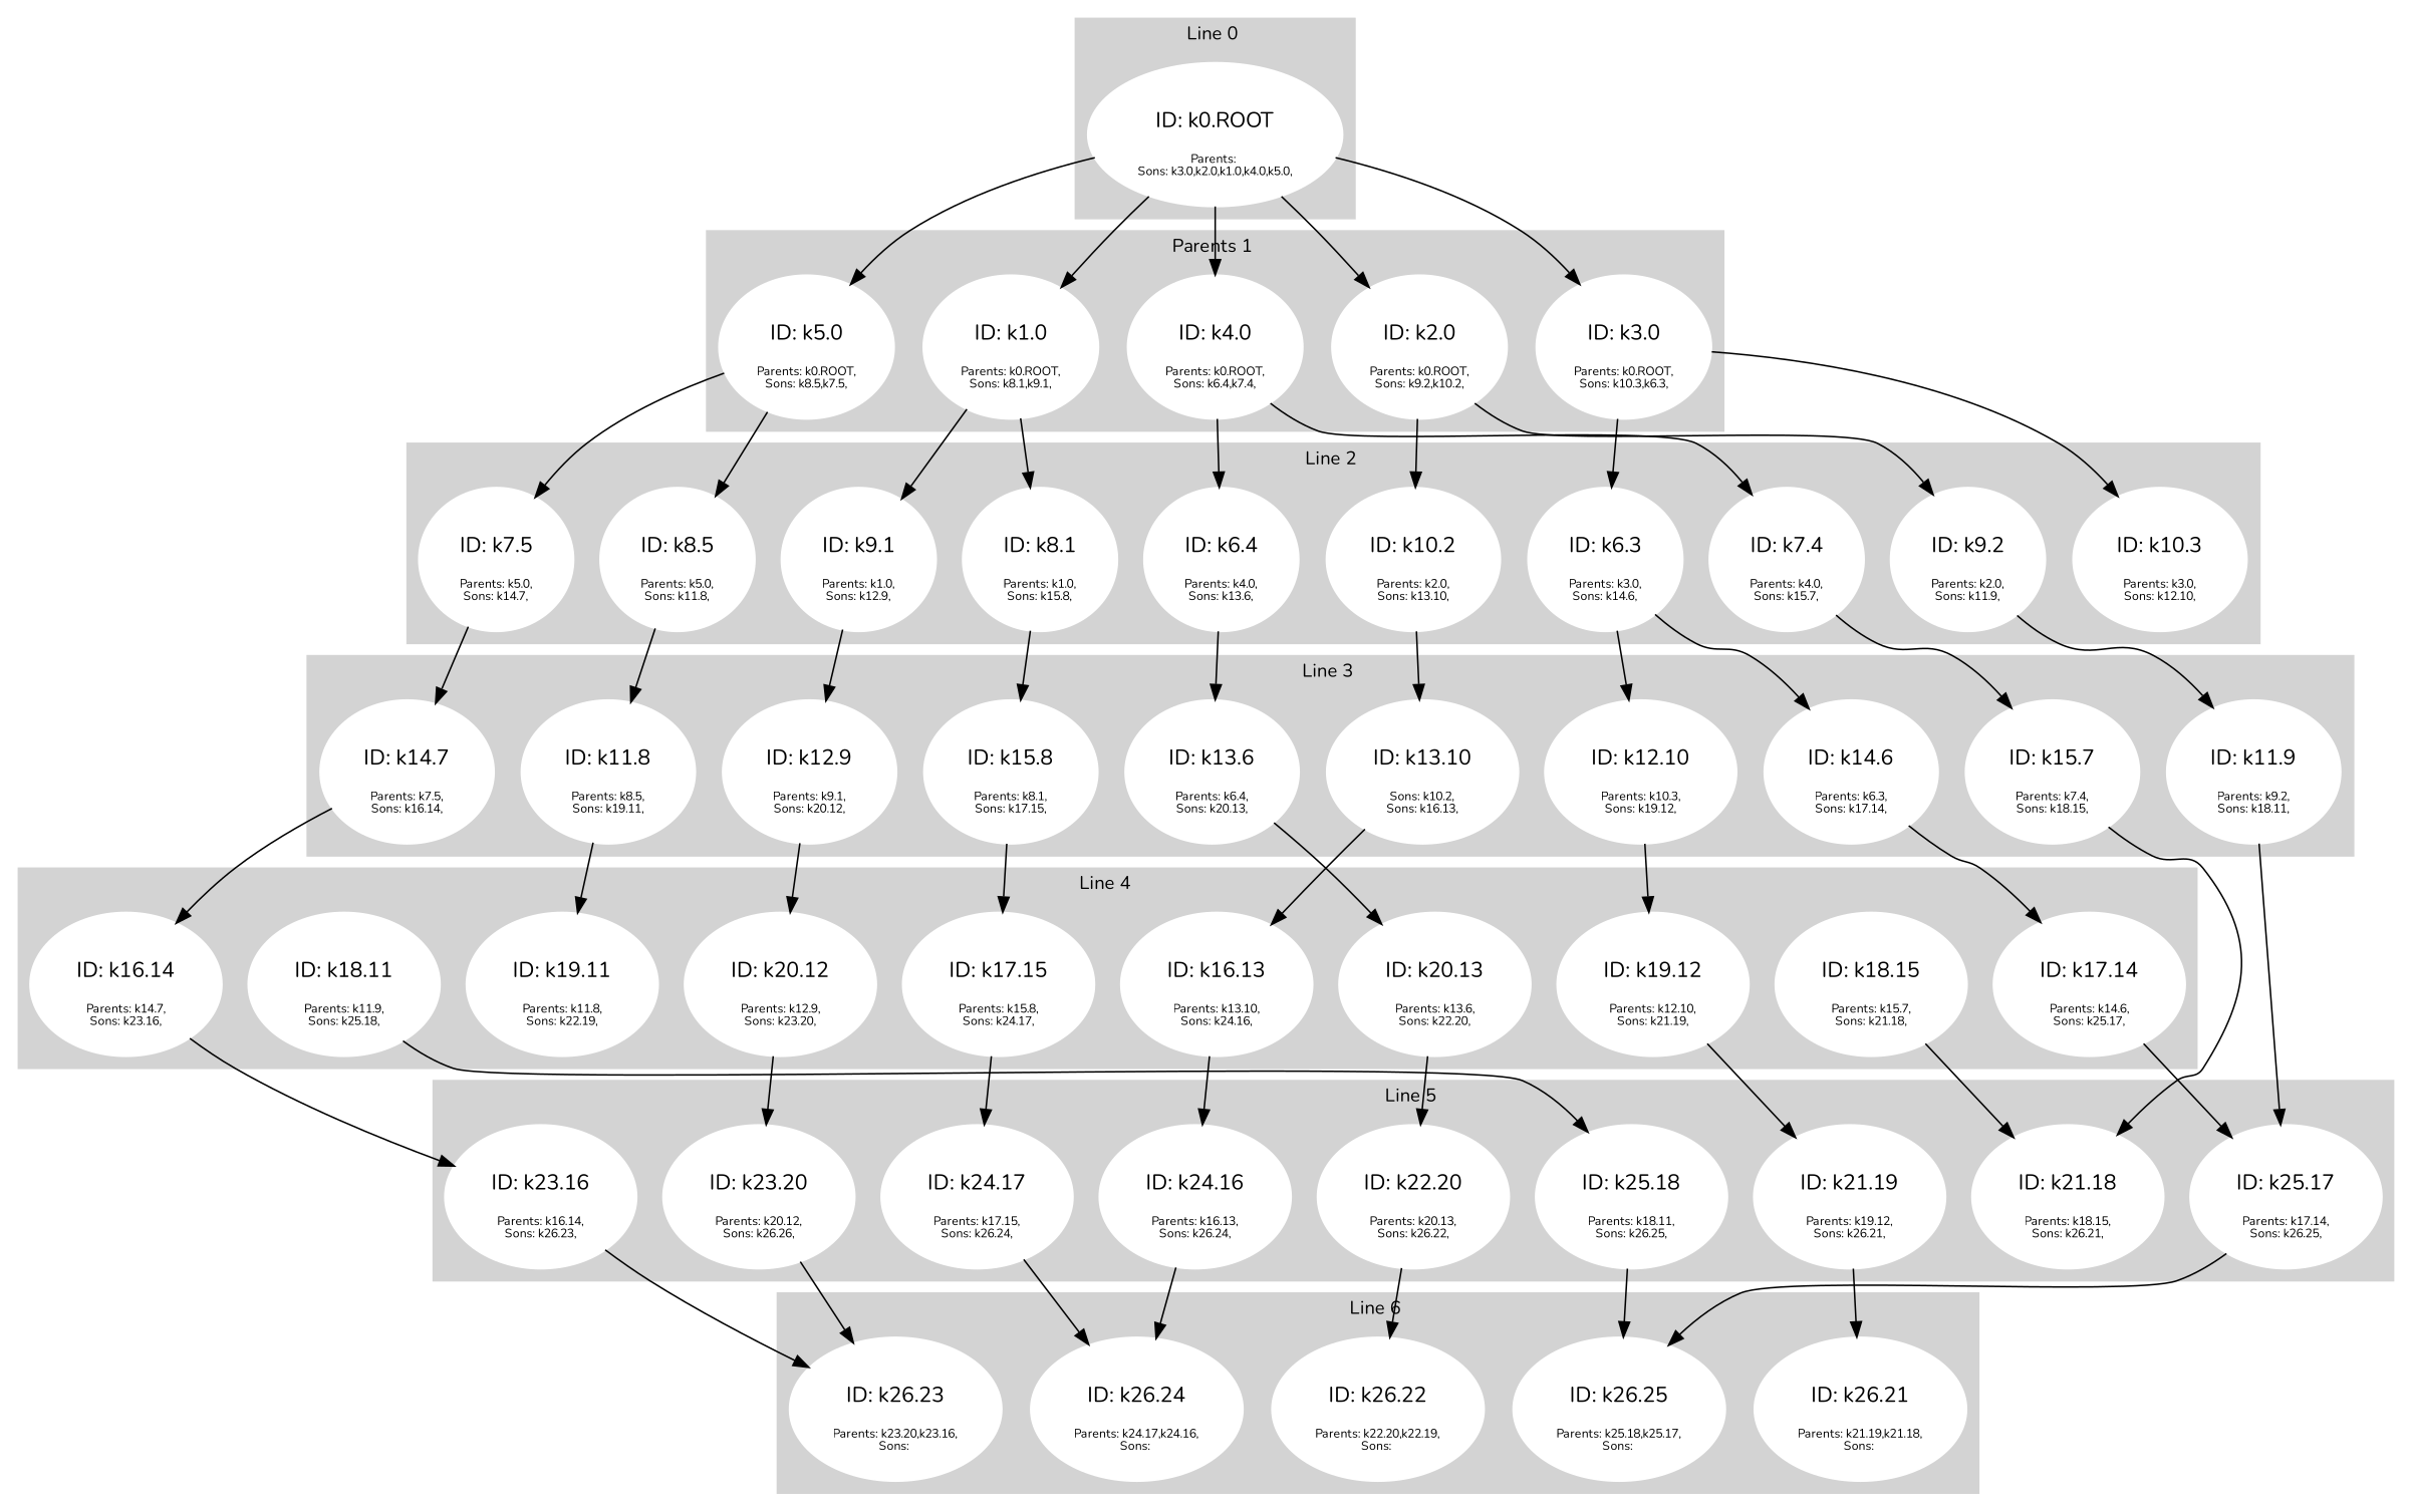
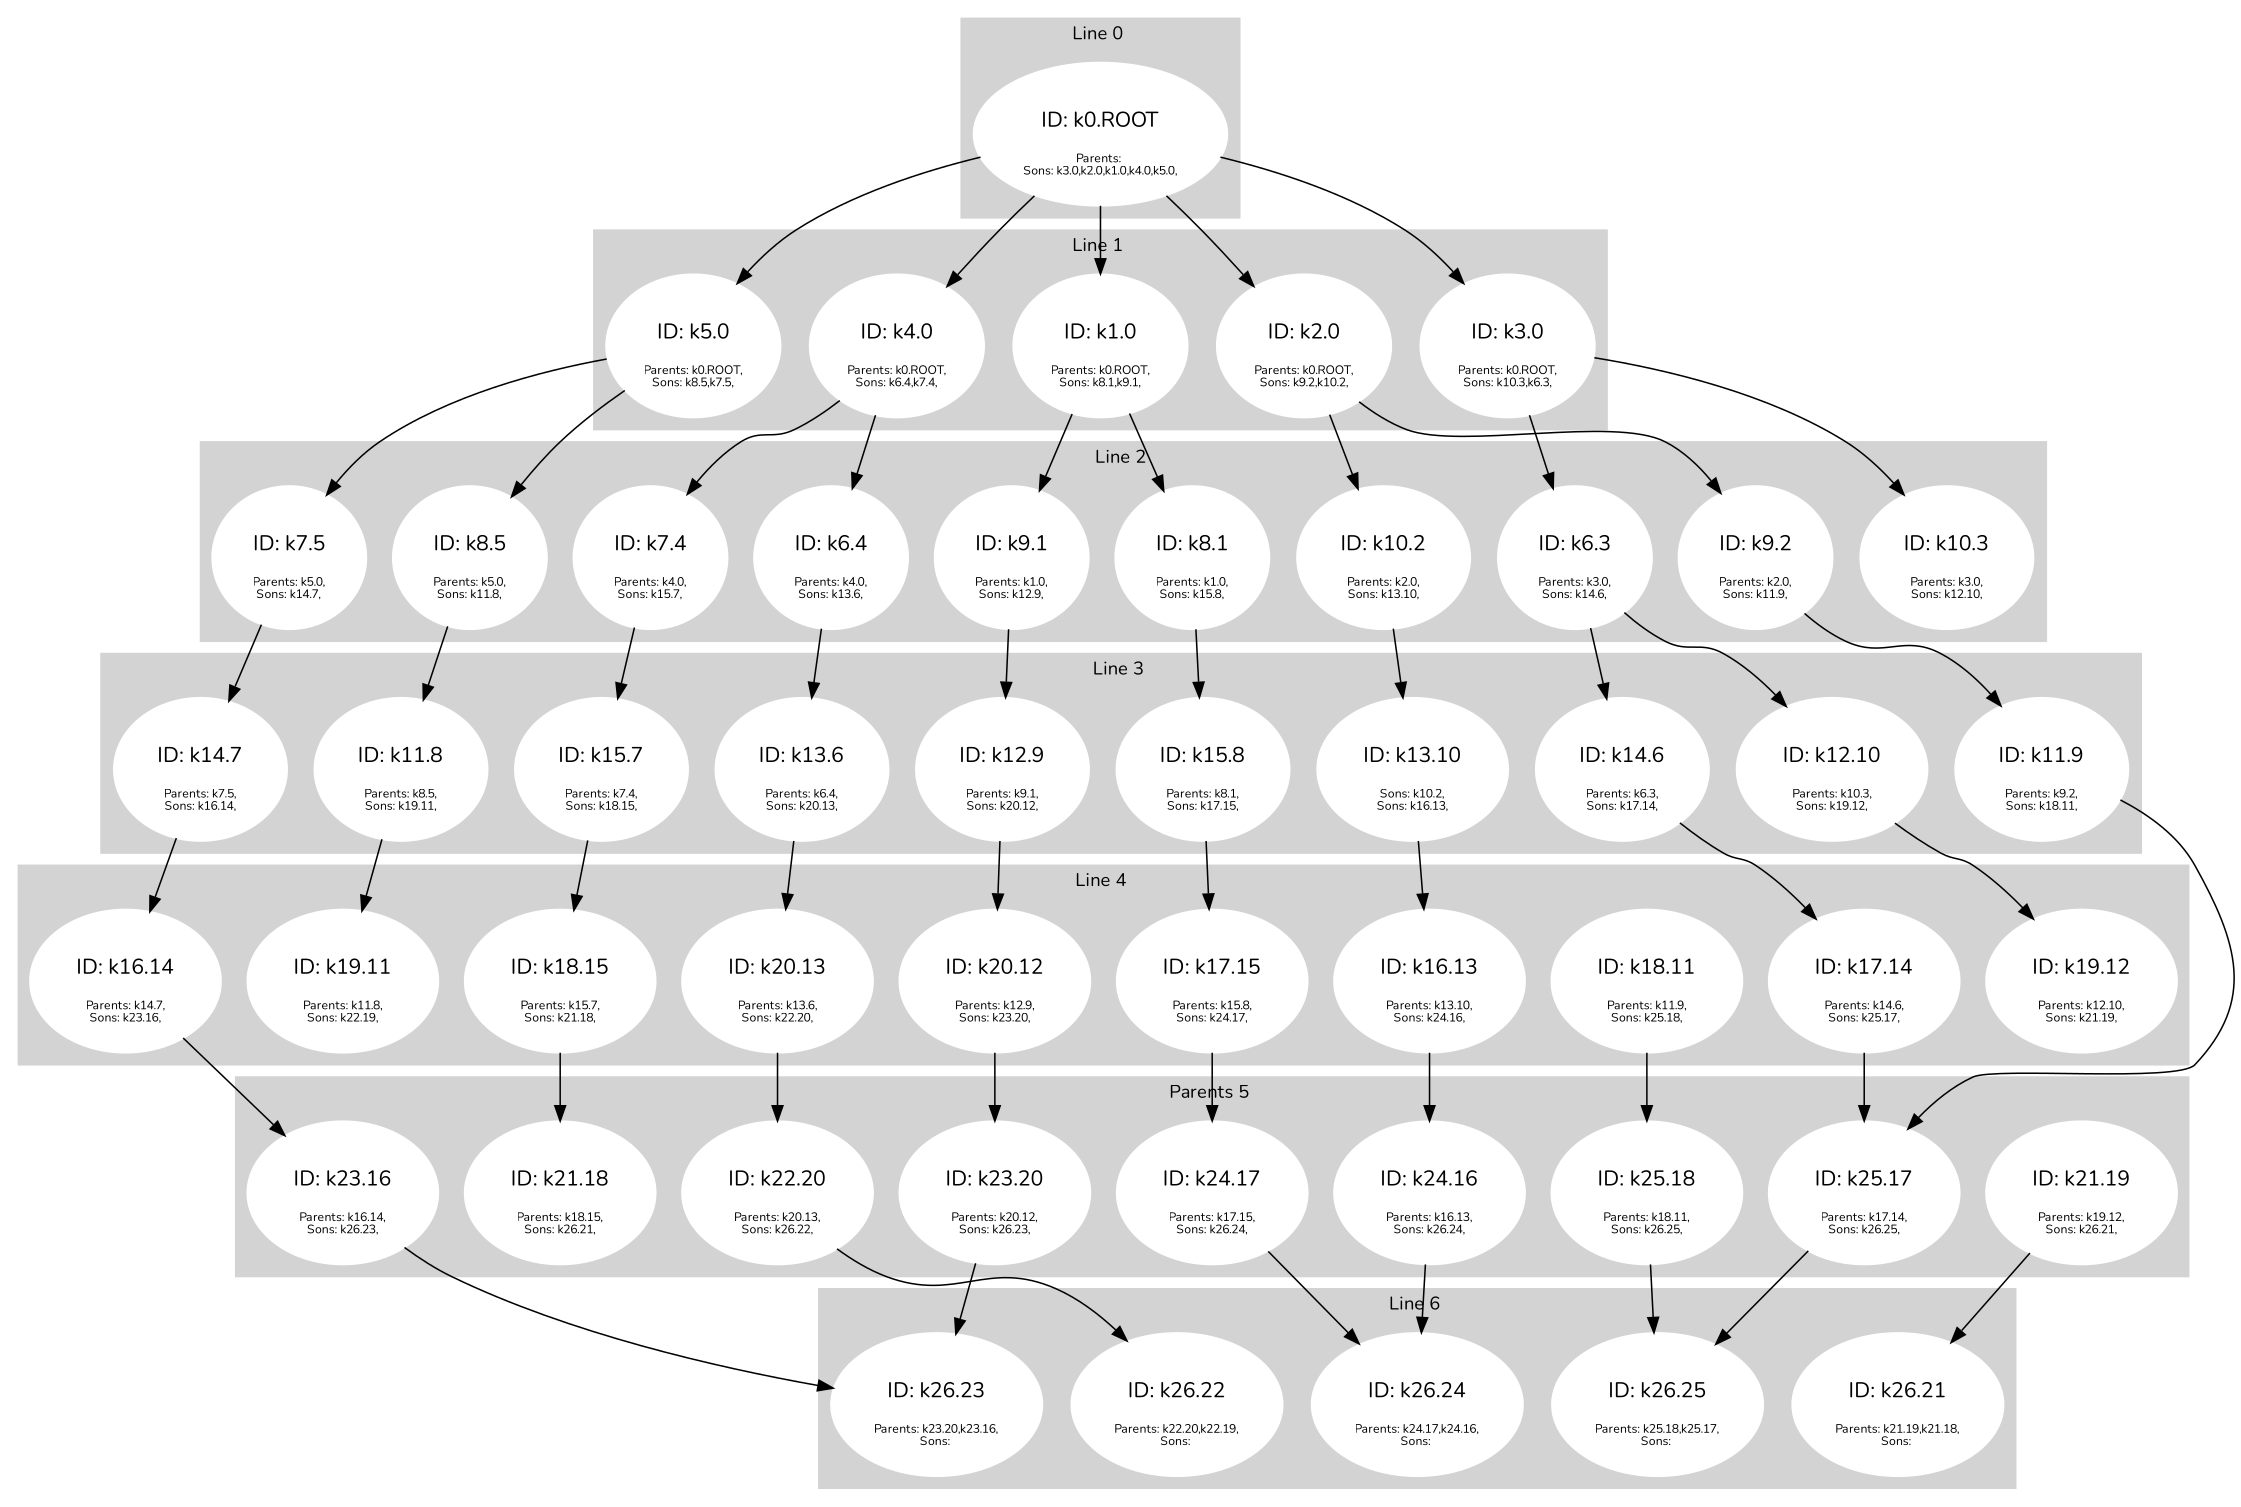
  digraph {
    compound="true "
    fontname=Nunito
    node [color=white fontname=Nunito style=filled]
    edge [fontname=Nunito]
    n1 [label=<<BR /> ID: k0.ROOT <BR /><BR /><FONT POINT-SIZE="8">Parents: </FONT><BR /><FONT POINT-SIZE="8">Sons: k3.0,k2.0,k1.0,k4.0,k5.0,</FONT>>]
    n2 [label=<<BR /> ID: k3.0 <BR /><BR /><FONT POINT-SIZE="8">Parents: k0.ROOT,</FONT><BR /><FONT POINT-SIZE="8">Sons: k10.3,k6.3,</FONT>>]
    n3 [label=<<BR /> ID: k2.0 <BR /><BR /><FONT POINT-SIZE="8">Parents: k0.ROOT,</FONT><BR /><FONT POINT-SIZE="8">Sons: k9.2,k10.2,</FONT>>]
    n4 [label=<<BR /> ID: k1.0 <BR /><BR /><FONT POINT-SIZE="8">Parents: k0.ROOT,</FONT><BR /><FONT POINT-SIZE="8">Sons: k8.1,k9.1,</FONT>>]
    n5 [label=<<BR /> ID: k4.0 <BR /><BR /><FONT POINT-SIZE="8">Parents: k0.ROOT,</FONT><BR /><FONT POINT-SIZE="8">Sons: k6.4,k7.4,</FONT>>]
    n6 [label=<<BR /> ID: k5.0 <BR /><BR /><FONT POINT-SIZE="8">Parents: k0.ROOT,</FONT><BR /><FONT POINT-SIZE="8">Sons: k8.5,k7.5,</FONT>>]
    n7 [label=<<BR /> ID: k10.3 <BR /><BR /><FONT POINT-SIZE="8">Parents: k3.0,</FONT><BR /><FONT POINT-SIZE="8">Sons: k12.10,</FONT>>]
    n8 [label=<<BR /> ID: k9.2 <BR /><BR /><FONT POINT-SIZE="8">Parents: k2.0,</FONT><BR /><FONT POINT-SIZE="8">Sons: k11.9,</FONT>>]
    n9 [label=<<BR /> ID: k6.3 <BR /><BR /><FONT POINT-SIZE="8">Parents: k3.0,</FONT><BR /><FONT POINT-SIZE="8">Sons: k14.6,</FONT>>]
    n10 [label=<<BR /> ID: k7.5 <BR /><BR /><FONT POINT-SIZE="8">Parents: k5.0,</FONT><BR /><FONT POINT-SIZE="8">Sons: k14.7,</FONT>>]
    n11 [label=<<BR /> ID: k8.5 <BR /><BR /><FONT POINT-SIZE="8">Parents: k5.0,</FONT><BR /><FONT POINT-SIZE="8">Sons: k11.8,</FONT>>]
    n12 [label=<<BR /> ID: k9.1 <BR /><BR /><FONT POINT-SIZE="8">Parents: k1.0,</FONT><BR /><FONT POINT-SIZE="8">Sons: k12.9,</FONT>>]
    n13 [label=<<BR /> ID: k6.4 <BR /><BR /><FONT POINT-SIZE="8">Parents: k4.0,</FONT><BR /><FONT POINT-SIZE="8">Sons: k13.6,</FONT>>]
    n14 [label=<<BR /> ID: k8.1 <BR /><BR /><FONT POINT-SIZE="8">Parents: k1.0,</FONT><BR /><FONT POINT-SIZE="8">Sons: k15.8,</FONT>>]
    n15 [label=<<BR /> ID: k10.2 <BR /><BR /><FONT POINT-SIZE="8">Parents: k2.0,</FONT><BR /><FONT POINT-SIZE="8">Sons: k13.10,</FONT>>]
    n16 [label=<<BR /> ID: k7.4 <BR /><BR /><FONT POINT-SIZE="8">Parents: k4.0,</FONT><BR /><FONT POINT-SIZE="8">Sons: k15.7,</FONT>>]
    n17 [label=<<BR /> ID: k12.9 <BR /><BR /><FONT POINT-SIZE="8">Parents: k9.1,</FONT><BR /><FONT POINT-SIZE="8">Sons: k20.12,</FONT>>]
    n18 [label=<<BR /> ID: k15.8 <BR /><BR /><FONT POINT-SIZE="8">Parents: k8.1,</FONT><BR /><FONT POINT-SIZE="8">Sons: k17.15,</FONT>>]
    n19 [label=<<BR /> ID: k12.10 <BR /><BR /><FONT POINT-SIZE="8">Parents: k10.3,</FONT><BR /><FONT POINT-SIZE="8">Sons: k19.12,</FONT>>]
    n20 [label=<<BR /> ID: k15.7 <BR /><BR /><FONT POINT-SIZE="8">Parents: k7.4,</FONT><BR /><FONT POINT-SIZE="8">Sons: k18.15,</FONT>>]
    n21 [label=<<BR /> ID: k14.7 <BR /><BR /><FONT POINT-SIZE="8">Parents: k7.5,</FONT><BR /><FONT POINT-SIZE="8">Sons: k16.14,</FONT>>]
    n22 [label=<<BR /> ID: k11.8 <BR /><BR /><FONT POINT-SIZE="8">Parents: k8.5,</FONT><BR /><FONT POINT-SIZE="8">Sons: k19.11,</FONT>>]
    n23 [label=<<BR /> ID: k13.10 <BR /><BR /><FONT POINT-SIZE="8">Sons: k10.2,</FONT><BR /><FONT POINT-SIZE="8">Sons: k16.13,</FONT>>]
    n24 [label=<<BR /> ID: k11.9 <BR /><BR /><FONT POINT-SIZE="8">Parents: k9.2,</FONT><BR /><FONT POINT-SIZE="8">Sons: k18.11,</FONT>>]
    n25 [label=<<BR /> ID: k14.6 <BR /><BR /><FONT POINT-SIZE="8">Parents: k6.3,</FONT><BR /><FONT POINT-SIZE="8">Sons: k17.14,</FONT>>]
    n26 [label=<<BR /> ID: k13.6 <BR /><BR /><FONT POINT-SIZE="8">Parents: k6.4,</FONT><BR /><FONT POINT-SIZE="8">Sons: k20.13,</FONT>>]
    n27 [label=<<BR /> ID: k16.14 <BR /><BR /><FONT POINT-SIZE="8">Parents: k14.7,</FONT><BR /><FONT POINT-SIZE="8">Sons: k23.16,</FONT>>]
    n28 [label=<<BR /> ID: k18.15 <BR /><BR /><FONT POINT-SIZE="8">Parents: k15.7,</FONT><BR /><FONT POINT-SIZE="8">Sons: k21.18,</FONT>>]
    n29 [label=<<BR /> ID: k16.13 <BR /><BR /><FONT POINT-SIZE="8">Parents: k13.10,</FONT><BR /><FONT POINT-SIZE="8">Sons: k24.16,</FONT>>]
    n30 [label=<<BR /> ID: k20.13 <BR /><BR /><FONT POINT-SIZE="8">Parents: k13.6,</FONT><BR /><FONT POINT-SIZE="8">Sons: k22.20,</FONT>>]
    n31 [label=<<BR /> ID: k17.15 <BR /><BR /><FONT POINT-SIZE="8">Parents: k15.8,</FONT><BR /><FONT POINT-SIZE="8">Sons: k24.17,</FONT>>]
    n32 [label=<<BR /> ID: k17.14 <BR /><BR /><FONT POINT-SIZE="8">Parents: k14.6,</FONT><BR /><FONT POINT-SIZE="8">Sons: k25.17,</FONT>>]
    n33 [label=<<BR /> ID: k18.11 <BR /><BR /><FONT POINT-SIZE="8">Parents: k11.9,</FONT><BR /><FONT POINT-SIZE="8">Sons: k25.18,</FONT>>]
    n34 [label=<<BR /> ID: k19.11 <BR /><BR /><FONT POINT-SIZE="8">Parents: k11.8,</FONT><BR /><FONT POINT-SIZE="8">Sons: k22.19,</FONT>>]
    n35 [label=<<BR /> ID: k20.12 <BR /><BR /><FONT POINT-SIZE="8">Parents: k12.9,</FONT><BR /><FONT POINT-SIZE="8">Sons: k23.20,</FONT>>]
    n36 [label=<<BR /> ID: k19.12 <BR /><BR /><FONT POINT-SIZE="8">Parents: k12.10,</FONT><BR /><FONT POINT-SIZE="8">Sons: k21.19,</FONT>>]
    n37 [label=<<BR /> ID: k22.20 <BR /><BR /><FONT POINT-SIZE="8">Parents: k20.13,</FONT><BR /><FONT POINT-SIZE="8">Sons: k26.22,</FONT>>]
-   n38 [label=<<BR /> ID: k23.20 <BR /><BR /><FONT POINT-SIZE="8">Parents: k20.12,</FONT><BR /><FONT POINT-SIZE="8">Sons: k26.26,</FONT>>]
+   n38 [label=<<BR /> ID: k23.20 <BR /><BR /><FONT POINT-SIZE="8">Parents: k20.12,</FONT><BR /><FONT POINT-SIZE="8">Sons: k26.23,</FONT>>]
    n39 [label=<<BR /> ID: k25.18 <BR /><BR /><FONT POINT-SIZE="8">Parents: k18.11,</FONT><BR /><FONT POINT-SIZE="8">Sons: k26.25,</FONT>>]
    n40 [label=<<BR /> ID: k25.17 <BR /><BR /><FONT POINT-SIZE="8">Parents: k17.14,</FONT><BR /><FONT POINT-SIZE="8">Sons: k26.25,</FONT>>]
    n41 [label=<<BR /> ID: k24.17 <BR /><BR /><FONT POINT-SIZE="8">Parents: k17.15,</FONT><BR /><FONT POINT-SIZE="8">Sons: k26.24,</FONT>>]
    n42 [label=<<BR /> ID: k24.16 <BR /><BR /><FONT POINT-SIZE="8">Parents: k16.13,</FONT><BR /><FONT POINT-SIZE="8">Sons: k26.24,</FONT>>]
    n43 [label=<<BR /> ID: k21.19 <BR /><BR /><FONT POINT-SIZE="8">Parents: k19.12,</FONT><BR /><FONT POINT-SIZE="8">Sons: k26.21,</FONT>>]
    n44 [label=<<BR /> ID: k21.18 <BR /><BR /><FONT POINT-SIZE="8">Parents: k18.15,</FONT><BR /><FONT POINT-SIZE="8">Sons: k26.21,</FONT>>]
    n45 [label=<<BR /> ID: k23.16 <BR /><BR /><FONT POINT-SIZE="8">Parents: k16.14,</FONT><BR /><FONT POINT-SIZE="8">Sons: k26.23,</FONT>>]
    n46 [label=<<BR /> ID: k26.24 <BR /><BR /><FONT POINT-SIZE="8">Parents: k24.17,k24.16,</FONT><BR /><FONT POINT-SIZE="8">Sons: </FONT>>]
    n47 [label=<<BR /> ID: k26.23 <BR /><BR /><FONT POINT-SIZE="8">Parents: k23.20,k23.16,</FONT><BR /><FONT POINT-SIZE="8">Sons: </FONT>>]
    n48 [label=<<BR /> ID: k26.21 <BR /><BR /><FONT POINT-SIZE="8">Parents: k21.19,k21.18,</FONT><BR /><FONT POINT-SIZE="8">Sons: </FONT>>]
    n49 [label=<<BR /> ID: k26.22 <BR /><BR /><FONT POINT-SIZE="8">Parents: k22.20,k22.19,</FONT><BR /><FONT POINT-SIZE="8">Sons: </FONT>>]
    n50 [label=<<BR /> ID: k26.25 <BR /><BR /><FONT POINT-SIZE="8">Parents: k25.18,k25.17,</FONT><BR /><FONT POINT-SIZE="8">Sons: </FONT>>]
    subgraph cluster_1 {
      color=lightgrey
      fontsize=12
      label="Line 0 "
      style=filled
      n1
    }
    subgraph cluster_2 {
      color=lightgrey
      fontsize=12
-     label="Parents 1 "
+     label="Line 1 "
      style=filled
      n2
      n3
      n4
      n5
      n6
    }
    subgraph cluster_3 {
      color=lightgrey
      fontsize=12
      label="Line 2 "
      style=filled
      n7
      n8
      n9
      n10
      n11
      n12
      n13
      n14
      n15
      n16
    }
    subgraph cluster_4 {
      color=lightgrey
      fontsize=12
      label="Line 3 "
      style=filled
      n17
      n18
      n19
      n20
      n21
      n22
      n23
      n24
      n25
      n26
    }
    subgraph cluster_5 {
      color=lightgrey
      fontsize=12
      label="Line 4 "
      style=filled
      n27
      n28
      n29
      n30
      n31
      n32
      n33
      n34
      n35
      n36
    }
    subgraph cluster_6 {
      color=lightgrey
      fontsize=12
-     label="Line 5 "
+     label="Parents 5 "
      style=filled
      n37
      n38
      n39
      n40
      n41
      n42
      n43
      n44
      n45
    }
    subgraph cluster_7 {
      color=lightgrey
      fontsize=12
      label="Line 6 "
      style=filled
      n46
      n47
      n48
      n49
      n50
    }
    n1 -> n2
    n1 -> n3
    n1 -> n4
    n1 -> n5
    n1 -> n6
    n2 -> n7
    n2 -> n9
    n3 -> n8
    n3 -> n15
    n4 -> n12
    n4 -> n14
    n5 -> n13
    n5 -> n16
    n6 -> n10
    n6 -> n11
    n8 -> n24
    n9 -> n19
    n9 -> n25
    n10 -> n21
    n11 -> n22
    n12 -> n17
    n13 -> n26
    n14 -> n18
    n15 -> n23
    n16 -> n20
    n17 -> n35
    n18 -> n31
    n19 -> n36
-   n20 -> n44
+   n20 -> n28
    n21 -> n27
    n22 -> n34
    n23 -> n29
    n24 -> n40
    n25 -> n32
    n26 -> n30
    n27 -> n45
    n28 -> n44
    n29 -> n42
    n30 -> n37
    n31 -> n41
    n32 -> n40
    n33 -> n39
    n35 -> n38
-   n36 -> n43
    n37 -> n49
    n38 -> n47
    n39 -> n50
    n40 -> n50
    n41 -> n46
    n42 -> n46
    n43 -> n48
    n45 -> n47
  }
